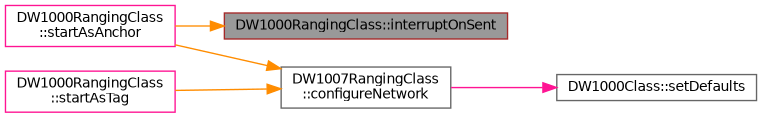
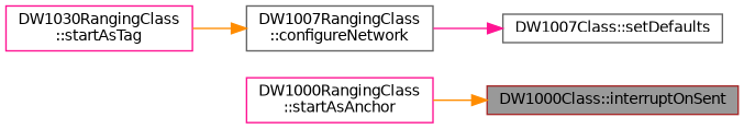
  digraph {
    rankdir=RL
    node [color=deeppink fillcolor=white fontname=Helvetica fontsize=10 shape=box style=filled]
    edge [color=darkorange dir=back fontname=Helvetica fontsize=10 labelfontname=Helvetica labelfontsize=10 style=solid]
-   n1 [color=brown fillcolor=grey60 fontcolor=black height=0.2 label="DW1000RangingClass::interruptOnSent" width=0.4]
+   n1 [color=brown fillcolor=grey60 fontcolor=black height=0.2 label="DW1000Class::interruptOnSent" width=0.4]
    n2 [height=0.2 label="DW1000RangingClass\l::startAsAnchor" width=0.4]
-   n3 [color=gray40 height=0.2 label="DW1000Class::setDefaults" width=0.4]
+   n3 [color=gray40 height=0.2 label="DW1007Class::setDefaults" width=0.4]
    n4 [color=gray40 height=0.2 label="DW1007RangingClass\l::configureNetwork" width=0.4]
-   n5 [height=0.2 label="DW1000RangingClass\l::startAsTag" width=0.4]
+   n5 [height=0.2 label="DW1030RangingClass\l::startAsTag" width=0.4]
    n1 -> n2
    n3 -> n4 [color=deeppink]
-   n4 -> n2
    n4 -> n5
  }
